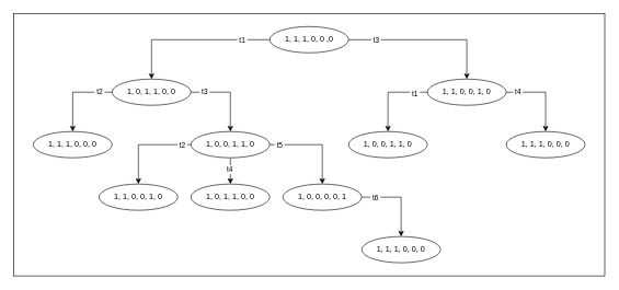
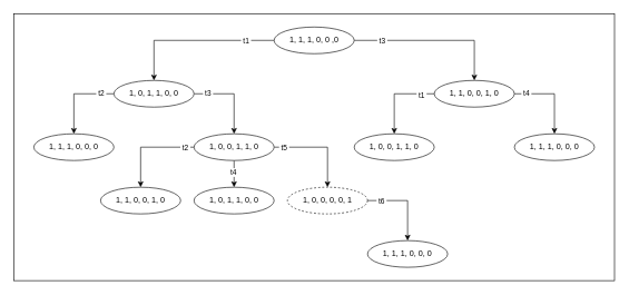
  <mxCell id="0" />
  <mxCell id="1" parent="0" />
  <mxCell id="2" value="" style="rounded=0;whiteSpace=wrap;html=1;" vertex="1" parent="1"><mxGeometry x="20" y="20" width="900" height="400" as="geometry" /></mxCell>
  <mxCell id="3" style="edgeStyle=orthogonalEdgeStyle;rounded=0;orthogonalLoop=1;jettySize=auto;html=1;exitX=0;exitY=0.5;exitDx=0;exitDy=0;entryX=0.5;entryY=0;entryDx=0;entryDy=0;" edge="1" parent="1" source="7" target="12"><mxGeometry relative="1" as="geometry" /></mxCell>
  <mxCell id="4" value="&amp;nbsp;t1&amp;nbsp;" style="edgeLabel;html=1;align=center;verticalAlign=middle;resizable=0;points=[];" vertex="1" connectable="0" parent="3"><mxGeometry x="-0.644" relative="1" as="geometry"><mxPoint as="offset" /></mxGeometry></mxCell>
  <mxCell id="5" style="edgeStyle=orthogonalEdgeStyle;rounded=0;orthogonalLoop=1;jettySize=auto;html=1;exitX=1;exitY=0.5;exitDx=0;exitDy=0;entryX=0.5;entryY=0;entryDx=0;entryDy=0;" edge="1" parent="1" source="7" target="17"><mxGeometry relative="1" as="geometry" /></mxCell>
  <mxCell id="6" value="&amp;nbsp;t3&amp;nbsp;" style="edgeLabel;html=1;align=center;verticalAlign=middle;resizable=0;points=[];" vertex="1" connectable="0" parent="5"><mxGeometry x="-0.656" relative="1" as="geometry"><mxPoint as="offset" /></mxGeometry></mxCell>
  <mxCell id="7" value="1, 1, 1, 0, 0 ,0" style="ellipse;whiteSpace=wrap;html=1;" vertex="1" parent="1"><mxGeometry x="410" y="40" width="120" height="40" as="geometry" /></mxCell>
  <mxCell id="8" style="edgeStyle=orthogonalEdgeStyle;rounded=0;orthogonalLoop=1;jettySize=auto;html=1;exitX=0;exitY=0.5;exitDx=0;exitDy=0;entryX=0.5;entryY=0;entryDx=0;entryDy=0;" edge="1" parent="1" source="12" target="27"><mxGeometry relative="1" as="geometry" /></mxCell>
  <mxCell id="9" value="&amp;nbsp;t2&amp;nbsp;" style="edgeLabel;html=1;align=center;verticalAlign=middle;resizable=0;points=[];" vertex="1" connectable="0" parent="8"><mxGeometry x="-0.679" y="-2" relative="1" as="geometry"><mxPoint x="-1" as="offset" /></mxGeometry></mxCell>
  <mxCell id="10" style="edgeStyle=orthogonalEdgeStyle;rounded=0;orthogonalLoop=1;jettySize=auto;html=1;exitX=1;exitY=0.5;exitDx=0;exitDy=0;entryX=0.5;entryY=0;entryDx=0;entryDy=0;" edge="1" parent="1" source="12" target="26"><mxGeometry relative="1" as="geometry" /></mxCell>
  <mxCell id="11" value="&amp;nbsp;t3&amp;nbsp;" style="edgeLabel;html=1;align=center;verticalAlign=middle;resizable=0;points=[];" vertex="1" connectable="0" parent="10"><mxGeometry x="-0.654" y="2" relative="1" as="geometry"><mxPoint x="-1" as="offset" /></mxGeometry></mxCell>
  <mxCell id="12" value="1, 0, 1, 1, 0, 0" style="ellipse;whiteSpace=wrap;html=1;" vertex="1" parent="1"><mxGeometry x="170" y="120" width="120" height="40" as="geometry" /></mxCell>
  <mxCell id="13" style="edgeStyle=orthogonalEdgeStyle;rounded=0;orthogonalLoop=1;jettySize=auto;html=1;exitX=0;exitY=0.5;exitDx=0;exitDy=0;entryX=0.5;entryY=0;entryDx=0;entryDy=0;" edge="1" parent="1" source="17" target="18"><mxGeometry relative="1" as="geometry" /></mxCell>
  <mxCell id="14" value="&amp;nbsp;t1&amp;nbsp;" style="edgeLabel;html=1;align=center;verticalAlign=middle;resizable=0;points=[];" vertex="1" connectable="0" parent="13"><mxGeometry x="-0.679" y="1" relative="1" as="geometry"><mxPoint x="-1" as="offset" /></mxGeometry></mxCell>
  <mxCell id="15" style="edgeStyle=orthogonalEdgeStyle;rounded=0;orthogonalLoop=1;jettySize=auto;html=1;exitX=1;exitY=0.5;exitDx=0;exitDy=0;entryX=0.5;entryY=0;entryDx=0;entryDy=0;" edge="1" parent="1" source="17" target="19"><mxGeometry relative="1" as="geometry" /></mxCell>
  <mxCell id="16" value="&amp;nbsp;t4&amp;nbsp;" style="edgeLabel;html=1;align=center;verticalAlign=middle;resizable=0;points=[];" vertex="1" connectable="0" parent="15"><mxGeometry x="-0.702" y="2" relative="1" as="geometry"><mxPoint x="-1" as="offset" /></mxGeometry></mxCell>
  <mxCell id="17" value="1, 1, 0, 0, 1, 0" style="ellipse;whiteSpace=wrap;html=1;" vertex="1" parent="1"><mxGeometry x="650" y="120" width="120" height="40" as="geometry" /></mxCell>
  <mxCell id="18" value="1, 0, 0, 1, 1, 0" style="ellipse;whiteSpace=wrap;html=1;" vertex="1" parent="1"><mxGeometry x="530" y="200" width="120" height="40" as="geometry" /></mxCell>
  <mxCell id="19" value="1, 1, 1, 0, 0, 0" style="ellipse;whiteSpace=wrap;html=1;" vertex="1" parent="1"><mxGeometry x="770" y="200" width="120" height="40" as="geometry" /></mxCell>
  <mxCell id="20" style="edgeStyle=orthogonalEdgeStyle;rounded=0;orthogonalLoop=1;jettySize=auto;html=1;exitX=0;exitY=0.5;exitDx=0;exitDy=0;entryX=0.5;entryY=0;entryDx=0;entryDy=0;" edge="1" parent="1" source="26" target="31"><mxGeometry relative="1" as="geometry" /></mxCell>
  <mxCell id="21" value="&amp;nbsp;t2&amp;nbsp;" style="edgeLabel;html=1;align=center;verticalAlign=middle;resizable=0;points=[];" vertex="1" connectable="0" parent="20"><mxGeometry x="-0.808" y="1" relative="1" as="geometry"><mxPoint x="-1" as="offset" /></mxGeometry></mxCell>
  <mxCell id="22" style="edgeStyle=orthogonalEdgeStyle;rounded=0;orthogonalLoop=1;jettySize=auto;html=1;exitX=1;exitY=0.5;exitDx=0;exitDy=0;" edge="1" parent="1" source="26" target="30"><mxGeometry relative="1" as="geometry" /></mxCell>
  <mxCell id="23" value="&amp;nbsp;t5&amp;nbsp;" style="edgeLabel;html=1;align=center;verticalAlign=middle;resizable=0;points=[];" vertex="1" connectable="0" parent="22"><mxGeometry x="-0.792" y="-1" relative="1" as="geometry"><mxPoint x="-1" as="offset" /></mxGeometry></mxCell>
  <mxCell id="24" style="edgeStyle=orthogonalEdgeStyle;rounded=0;orthogonalLoop=1;jettySize=auto;html=1;exitX=0.5;exitY=1;exitDx=0;exitDy=0;entryX=0.5;entryY=0;entryDx=0;entryDy=0;" edge="1" parent="1" source="26" target="32"><mxGeometry relative="1" as="geometry" /></mxCell>
  <mxCell id="25" value="t4" style="edgeLabel;html=1;align=center;verticalAlign=middle;resizable=0;points=[];" vertex="1" connectable="0" parent="24"><mxGeometry x="-0.098" y="-2" relative="1" as="geometry"><mxPoint y="-1" as="offset" /></mxGeometry></mxCell>
  <mxCell id="26" value="1, 0, 0, 1, 1, 0" style="ellipse;whiteSpace=wrap;html=1;" vertex="1" parent="1"><mxGeometry x="290" y="200" width="120" height="40" as="geometry" /></mxCell>
  <mxCell id="27" value="1, 1, 1, 0, 0, 0" style="ellipse;whiteSpace=wrap;html=1;" vertex="1" parent="1"><mxGeometry x="50" y="200" width="120" height="40" as="geometry" /></mxCell>
  <mxCell id="28" style="edgeStyle=orthogonalEdgeStyle;rounded=0;orthogonalLoop=1;jettySize=auto;html=1;exitX=1;exitY=0.5;exitDx=0;exitDy=0;entryX=0.5;entryY=0;entryDx=0;entryDy=0;" edge="1" parent="1" source="30" target="33"><mxGeometry relative="1" as="geometry" /></mxCell>
  <mxCell id="29" value="&amp;nbsp;t6&amp;nbsp;" style="edgeLabel;html=1;align=center;verticalAlign=middle;resizable=0;points=[];" vertex="1" connectable="0" parent="28"><mxGeometry x="-0.654" relative="1" as="geometry"><mxPoint x="-1" as="offset" /></mxGeometry></mxCell>
- <mxCell id="30" value="1, 0, 0, 0, 0, 1" style="ellipse;whiteSpace=wrap;html=1;" vertex="1" parent="1"><mxGeometry x="430" y="280" width="120" height="40" as="geometry" /></mxCell>
+ <mxCell id="30" value="1, 0, 0, 0, 0, 1" style="ellipse;whiteSpace=wrap;html=1;dashed=1;" vertex="1" parent="1"><mxGeometry x="430" y="280" width="120" height="40" as="geometry" /></mxCell>
  <mxCell id="31" value="1, 1, 0, 0, 1, 0" style="ellipse;whiteSpace=wrap;html=1;" vertex="1" parent="1"><mxGeometry x="150" y="280" width="120" height="40" as="geometry" /></mxCell>
  <mxCell id="32" value="1, 0, 1, 1, 0, 0" style="ellipse;whiteSpace=wrap;html=1;" vertex="1" parent="1"><mxGeometry x="290" y="280" width="120" height="40" as="geometry" /></mxCell>
  <mxCell id="33" value="1, 1, 1, 0, 0, 0" style="ellipse;whiteSpace=wrap;html=1;" vertex="1" parent="1"><mxGeometry x="550" y="360" width="120" height="40" as="geometry" /></mxCell>
